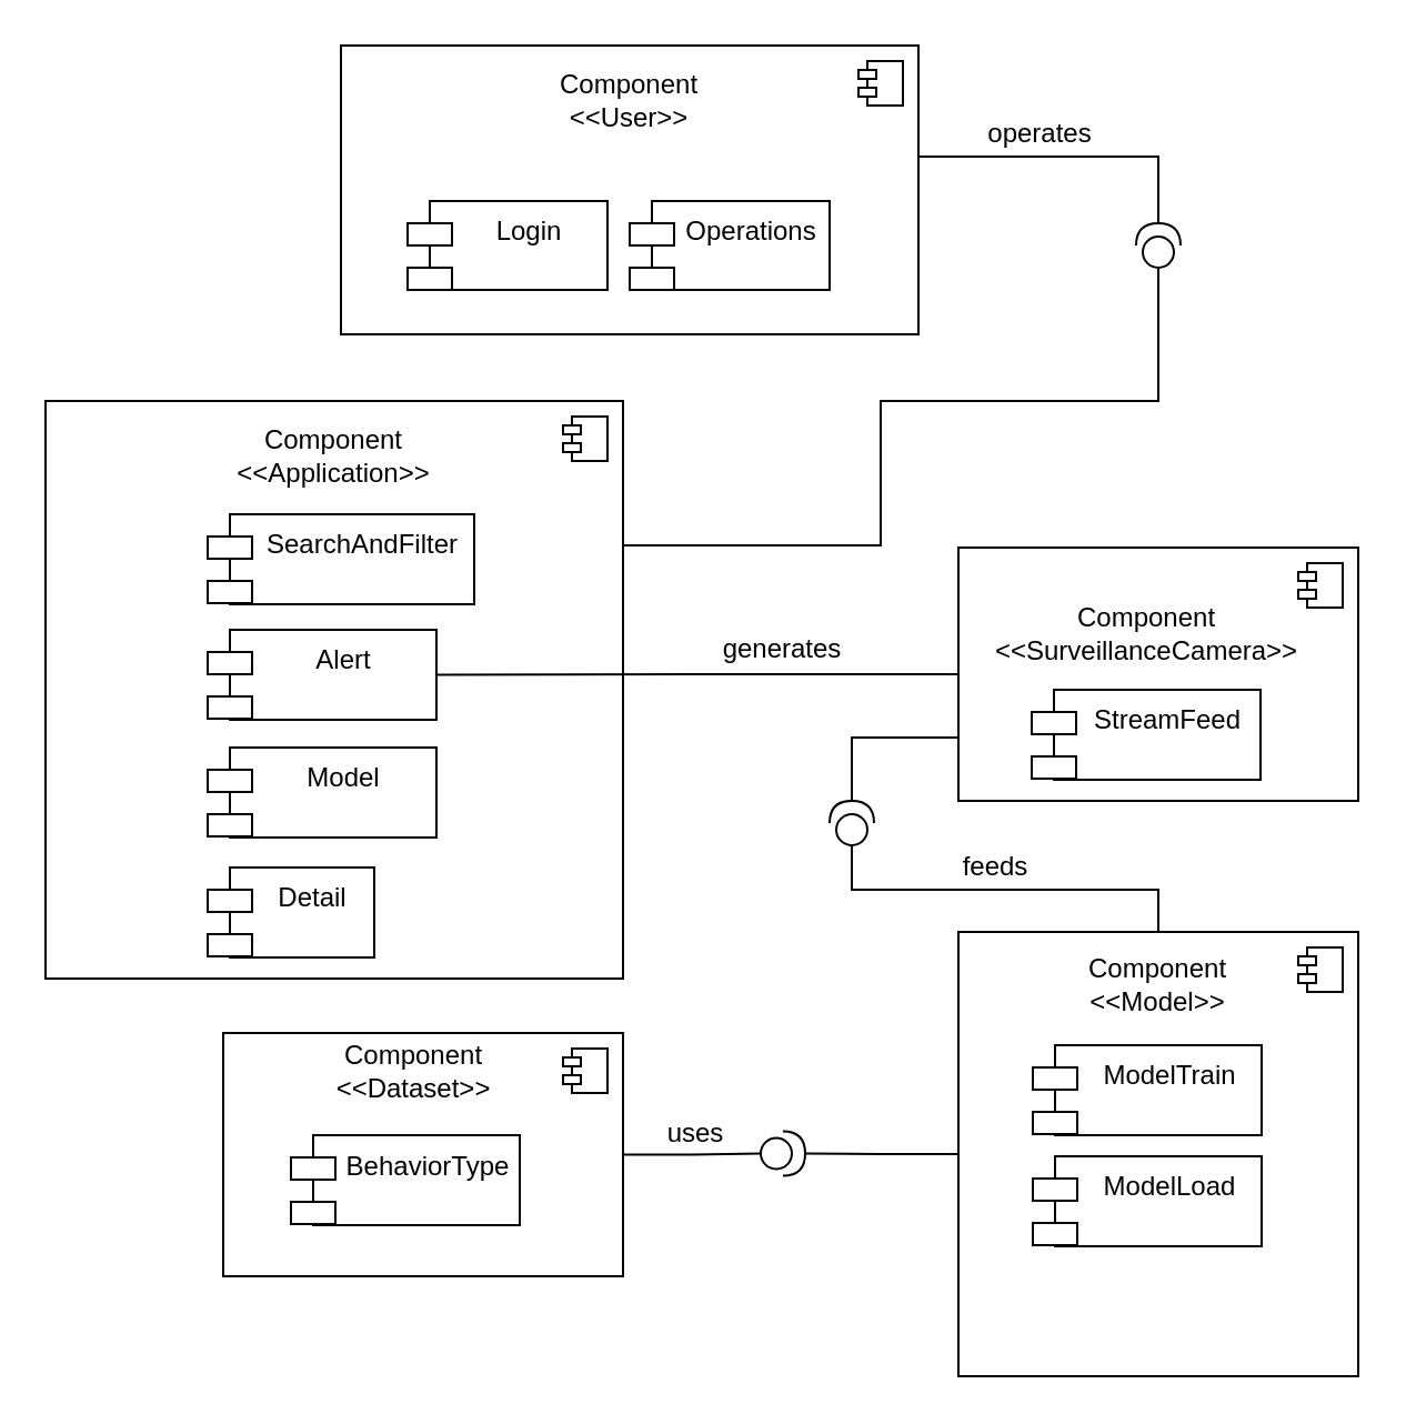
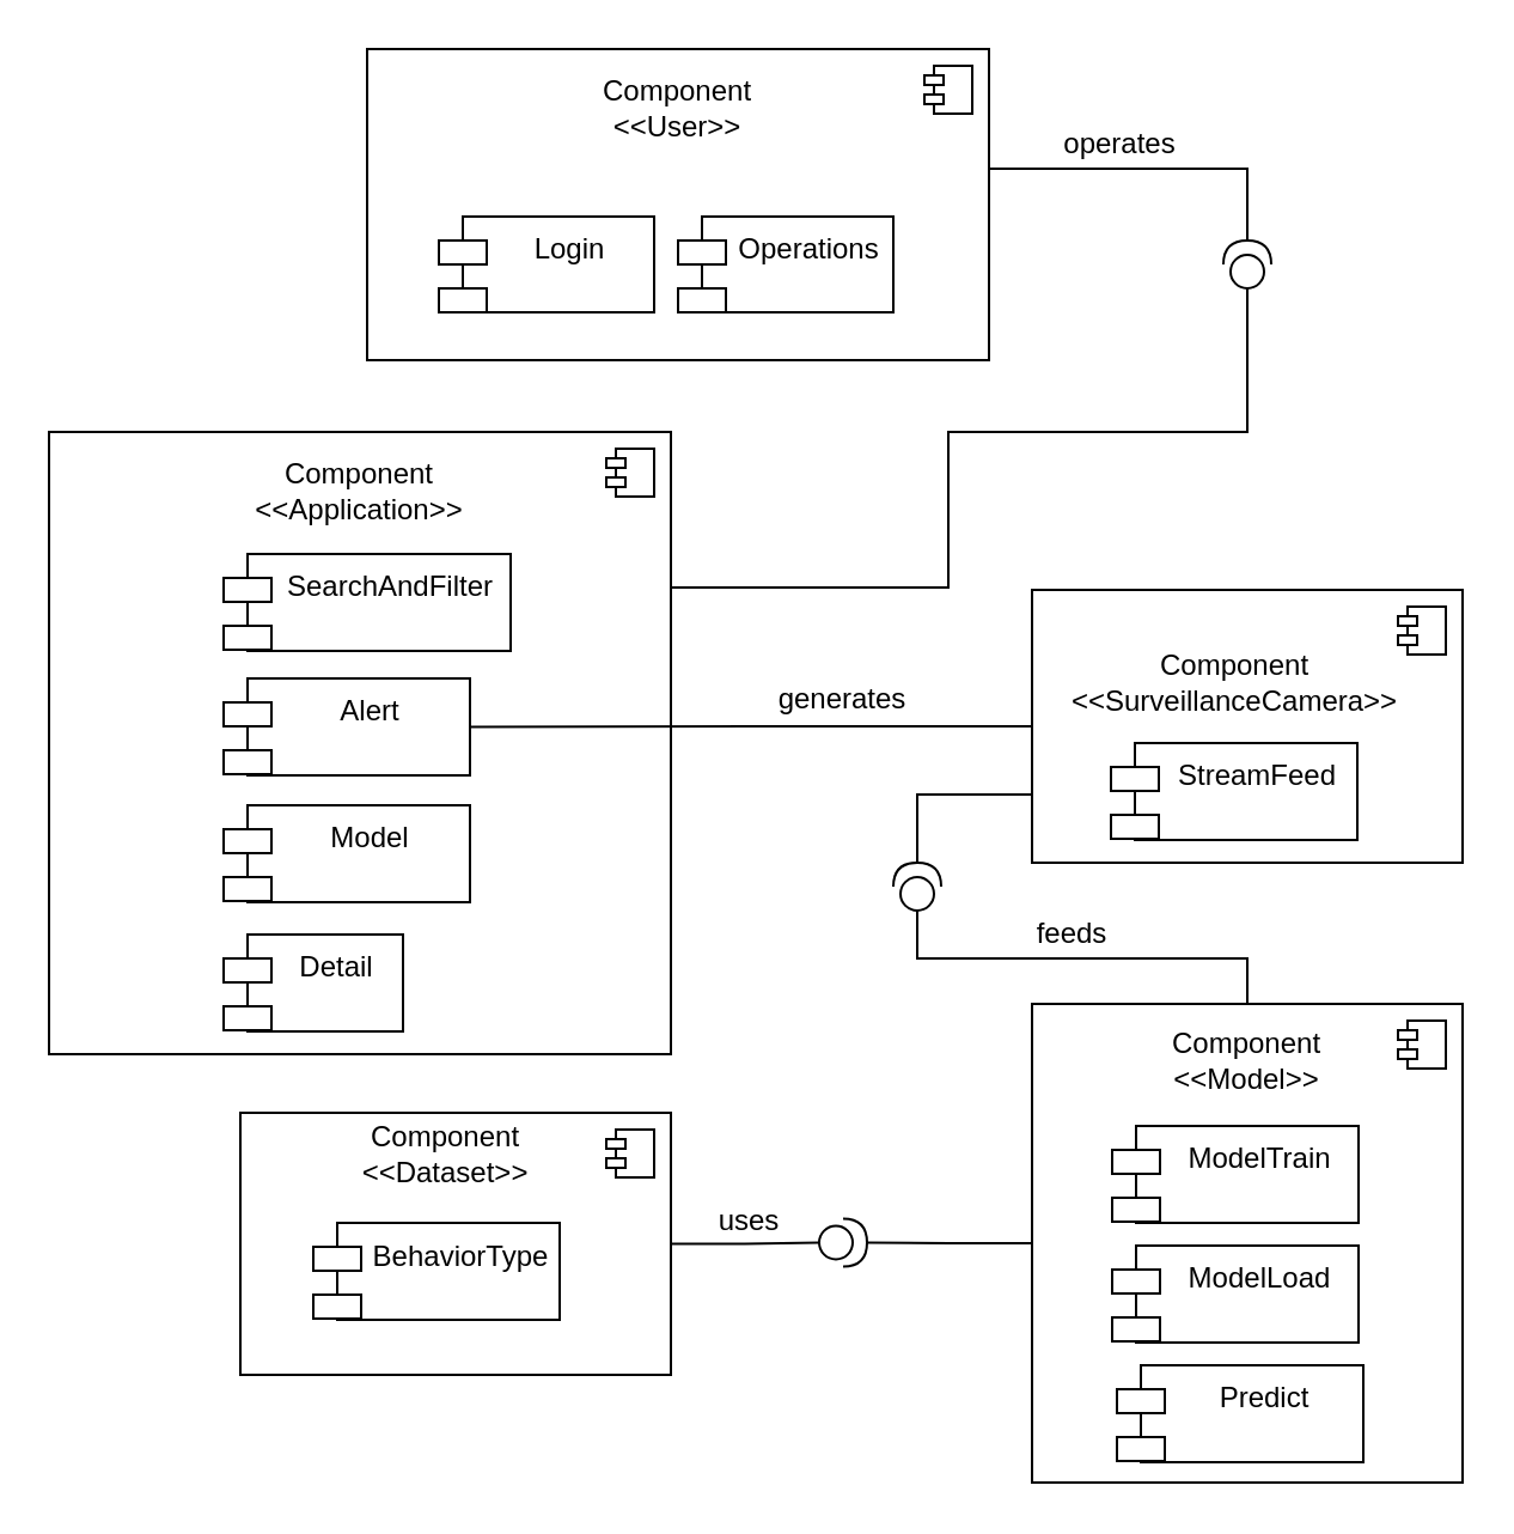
  <mxCell id="0" />
  <mxCell id="1" parent="0" />
  <mxCell id="2" value="" style="html=1;dropTarget=0;whiteSpace=wrap;" parent="1" vertex="1"><mxGeometry x="20" y="180" width="260" height="260" as="geometry" /></mxCell>
  <mxCell id="3" value="" style="shape=module;jettyWidth=8;jettyHeight=4;" parent="2" vertex="1"><mxGeometry x="1" width="20" height="20" relative="1" as="geometry"><mxPoint x="-27" y="7" as="offset" /></mxGeometry></mxCell>
  <mxCell id="4" value="" style="html=1;dropTarget=0;whiteSpace=wrap;" parent="1" vertex="1"><mxGeometry x="153" y="20" width="260" height="130" as="geometry" /></mxCell>
  <mxCell id="5" value="" style="shape=module;jettyWidth=8;jettyHeight=4;" parent="4" vertex="1"><mxGeometry x="1" width="20" height="20" relative="1" as="geometry"><mxPoint x="-27" y="7" as="offset" /></mxGeometry></mxCell>
  <mxCell id="6" style="edgeStyle=orthogonalEdgeStyle;rounded=0;orthogonalLoop=1;jettySize=auto;html=1;exitX=1;exitY=0.25;exitDx=0;exitDy=0;entryX=1;entryY=0.5;entryDx=0;entryDy=0;entryPerimeter=0;endArrow=none;endFill=0;" parent="1" target="9" edge="1"><mxGeometry relative="1" as="geometry"><mxPoint x="483" y="20" as="targetPoint" /><mxPoint x="413" y="70" as="sourcePoint" /><Array as="points"><mxPoint x="521" y="70" /></Array></mxGeometry></mxCell>
  <mxCell id="7" value="Login" style="shape=module;align=left;spacingLeft=20;align=center;verticalAlign=top;whiteSpace=wrap;html=1;" parent="1" vertex="1"><mxGeometry x="183" y="90" width="90" height="40" as="geometry" /></mxCell>
  <mxCell id="8" value="Operations" style="shape=module;align=left;spacingLeft=20;align=center;verticalAlign=top;whiteSpace=wrap;html=1;" parent="1" vertex="1"><mxGeometry x="283" y="90" width="90" height="40" as="geometry" /></mxCell>
  <mxCell id="9" value="" style="shape=providedRequiredInterface;html=1;verticalLabelPosition=bottom;sketch=0;direction=north;" parent="1" vertex="1"><mxGeometry x="511" y="100" width="20" height="20" as="geometry" /></mxCell>
  <mxCell id="10" value="Model" style="shape=module;align=left;spacingLeft=20;align=center;verticalAlign=top;whiteSpace=wrap;html=1;" parent="1" vertex="1"><mxGeometry x="93" y="336" width="103" height="40.5" as="geometry" /></mxCell>
  <mxCell id="11" value="Detail" style="shape=module;align=left;spacingLeft=20;align=center;verticalAlign=top;whiteSpace=wrap;html=1;" parent="1" vertex="1"><mxGeometry x="93" y="390" width="75" height="40.5" as="geometry" /></mxCell>
  <mxCell id="12" value="Alert" style="shape=module;align=left;spacingLeft=20;align=center;verticalAlign=top;whiteSpace=wrap;html=1;" parent="1" vertex="1"><mxGeometry x="93" y="283" width="103" height="40.5" as="geometry" /></mxCell>
  <mxCell id="13" style="edgeStyle=orthogonalEdgeStyle;rounded=0;orthogonalLoop=1;jettySize=auto;html=1;entryX=1;entryY=0.25;entryDx=0;entryDy=0;endArrow=none;endFill=0;" parent="1" source="9" target="2" edge="1"><mxGeometry relative="1" as="geometry"><mxPoint x="520.24" y="180.84" as="targetPoint" /><Array as="points"><mxPoint x="521" y="180" /><mxPoint x="396" y="180" /><mxPoint x="396" y="245" /></Array></mxGeometry></mxCell>
  <mxCell id="14" value="operates" style="text;html=1;align=center;verticalAlign=middle;whiteSpace=wrap;rounded=0;" parent="1" vertex="1"><mxGeometry x="438" y="45" width="60" height="30" as="geometry" /></mxCell>
  <mxCell id="15" value="SearchAndFilter" style="shape=module;align=left;spacingLeft=20;align=center;verticalAlign=top;whiteSpace=wrap;html=1;" parent="1" vertex="1"><mxGeometry x="93" y="231" width="120" height="40.5" as="geometry" /></mxCell>
  <mxCell id="16" value="Component&lt;div&gt;&amp;lt;&amp;lt;User&amp;gt;&amp;gt;&lt;/div&gt;" style="text;html=1;align=center;verticalAlign=middle;whiteSpace=wrap;rounded=0;" parent="1" vertex="1"><mxGeometry x="253" y="30" width="60" height="30" as="geometry" /></mxCell>
  <mxCell id="17" value="Component&lt;div&gt;&amp;lt;&amp;lt;Application&amp;gt;&amp;gt;&lt;/div&gt;" style="text;html=1;align=center;verticalAlign=middle;whiteSpace=wrap;rounded=0;" parent="1" vertex="1"><mxGeometry x="120" y="190" width="60" height="30" as="geometry" /></mxCell>
  <mxCell id="18" style="edgeStyle=orthogonalEdgeStyle;rounded=0;orthogonalLoop=1;jettySize=auto;html=1;exitX=0;exitY=0.5;exitDx=0;exitDy=0;entryX=1;entryY=0.5;entryDx=0;entryDy=0;endArrow=none;endFill=0;" parent="1" source="20" target="12" edge="1"><mxGeometry relative="1" as="geometry" /></mxCell>
  <mxCell id="19" style="edgeStyle=orthogonalEdgeStyle;rounded=0;orthogonalLoop=1;jettySize=auto;html=1;exitX=0;exitY=0.75;exitDx=0;exitDy=0;endArrow=none;endFill=0;" parent="1" source="20" target="29" edge="1"><mxGeometry relative="1" as="geometry"><Array as="points"><mxPoint x="383" y="332" /></Array></mxGeometry></mxCell>
  <mxCell id="20" value="" style="html=1;dropTarget=0;whiteSpace=wrap;" parent="1" vertex="1"><mxGeometry x="431" y="246" width="180" height="114" as="geometry" /></mxCell>
  <mxCell id="21" value="" style="shape=module;jettyWidth=8;jettyHeight=4;" parent="20" vertex="1"><mxGeometry x="1" width="20" height="20" relative="1" as="geometry"><mxPoint x="-27" y="7" as="offset" /></mxGeometry></mxCell>
  <mxCell id="22" value="Component&lt;div&gt;&amp;lt;&amp;lt;SurveillanceCamera&amp;gt;&amp;gt;&lt;/div&gt;" style="text;html=1;align=center;verticalAlign=middle;whiteSpace=wrap;rounded=0;" parent="1" vertex="1"><mxGeometry x="486" y="270" width="60" height="30" as="geometry" /></mxCell>
  <mxCell id="23" value="generates" style="text;html=1;align=center;verticalAlign=middle;whiteSpace=wrap;rounded=0;" parent="1" vertex="1"><mxGeometry x="322" y="277" width="60" height="30" as="geometry" /></mxCell>
  <mxCell id="24" value="" style="html=1;dropTarget=0;whiteSpace=wrap;" parent="1" vertex="1"><mxGeometry x="431" y="419" width="180" height="200" as="geometry" /></mxCell>
  <mxCell id="25" value="" style="shape=module;jettyWidth=8;jettyHeight=4;" parent="24" vertex="1"><mxGeometry x="1" width="20" height="20" relative="1" as="geometry"><mxPoint x="-27" y="7" as="offset" /></mxGeometry></mxCell>
  <mxCell id="26" value="Component&lt;div&gt;&amp;lt;&amp;lt;Model&amp;gt;&amp;gt;&lt;/div&gt;" style="text;html=1;align=center;verticalAlign=middle;whiteSpace=wrap;rounded=0;" parent="1" vertex="1"><mxGeometry x="491" y="427.5" width="60" height="30" as="geometry" /></mxCell>
  <mxCell id="27" value="StreamFeed" style="shape=module;align=left;spacingLeft=20;align=center;verticalAlign=top;whiteSpace=wrap;html=1;" parent="1" vertex="1"><mxGeometry x="464" y="310" width="103" height="40.5" as="geometry" /></mxCell>
  <mxCell id="28" style="edgeStyle=orthogonalEdgeStyle;rounded=0;orthogonalLoop=1;jettySize=auto;html=1;exitX=0;exitY=0.5;exitDx=0;exitDy=0;exitPerimeter=0;entryX=0.5;entryY=0;entryDx=0;entryDy=0;endArrow=none;endFill=0;" parent="1" source="29" target="24" edge="1"><mxGeometry relative="1" as="geometry"><Array as="points"><mxPoint x="383" y="400" /><mxPoint x="521" y="400" /></Array></mxGeometry></mxCell>
  <mxCell id="29" value="" style="shape=providedRequiredInterface;html=1;verticalLabelPosition=bottom;sketch=0;direction=north;" parent="1" vertex="1"><mxGeometry x="373" y="360" width="20" height="20" as="geometry" /></mxCell>
  <mxCell id="30" value="ModelTrain&lt;span style=&quot;color: rgba(0, 0, 0, 0); font-family: monospace; font-size: 0px; text-align: start; text-wrap: nowrap;&quot;&gt;%3CmxGraphModel%3E%3Croot%3E%3CmxCell%20id%3D%220%22%2F%3E%3CmxCell%20id%3D%221%22%20parent%3D%220%22%2F%3E%3CmxCell%20id%3D%222%22%20value%3D%22StreamFeed%22%20style%3D%22shape%3Dmodule%3Balign%3Dleft%3BspacingLeft%3D20%3Balign%3Dcenter%3BverticalAlign%3Dtop%3BwhiteSpace%3Dwrap%3Bhtml%3D1%3B%22%20vertex%3D%221%22%20parent%3D%221%22%3E%3CmxGeometry%20x%3D%22621%22%20y%3D%22720%22%20width%3D%22103%22%20height%3D%2240.5%22%20as%3D%22geometry%22%2F%3E%3C%2FmxCell%3E%3C%2Froot%3E%3C%2FmxGraphModel%3E&lt;/span&gt;" style="shape=module;align=left;spacingLeft=20;align=center;verticalAlign=top;whiteSpace=wrap;html=1;" parent="1" vertex="1"><mxGeometry x="464.5" y="470" width="103" height="40.5" as="geometry" /></mxCell>
  <mxCell id="31" value="ModelLoad" style="shape=module;align=left;spacingLeft=20;align=center;verticalAlign=top;whiteSpace=wrap;html=1;" parent="1" vertex="1"><mxGeometry x="464.5" y="520" width="103" height="40.5" as="geometry" /></mxCell>
+ <mxCell id="32" value="Predict" style="shape=module;align=left;spacingLeft=20;align=center;verticalAlign=top;whiteSpace=wrap;html=1;" parent="1" vertex="1"><mxGeometry x="466.5" y="570" width="103" height="40.5" as="geometry" /></mxCell>
  <mxCell id="33" value="feeds" style="text;html=1;align=center;verticalAlign=middle;whiteSpace=wrap;rounded=0;" parent="1" vertex="1"><mxGeometry x="418" y="375" width="60" height="30" as="geometry" /></mxCell>
  <mxCell id="34" value="" style="html=1;dropTarget=0;whiteSpace=wrap;" parent="1" vertex="1"><mxGeometry x="100" y="464.5" width="180" height="109.5" as="geometry" /></mxCell>
  <mxCell id="35" value="" style="shape=module;jettyWidth=8;jettyHeight=4;" parent="34" vertex="1"><mxGeometry x="1" width="20" height="20" relative="1" as="geometry"><mxPoint x="-27" y="7" as="offset" /></mxGeometry></mxCell>
  <mxCell id="36" value="BehaviorType" style="shape=module;align=left;spacingLeft=20;align=center;verticalAlign=top;whiteSpace=wrap;html=1;" parent="1" vertex="1"><mxGeometry x="130.5" y="510.5" width="103" height="40.5" as="geometry" /></mxCell>
  <mxCell id="37" value="Component&lt;div&gt;&amp;lt;&amp;lt;Dataset&amp;gt;&amp;gt;&lt;/div&gt;" style="text;html=1;align=center;verticalAlign=middle;whiteSpace=wrap;rounded=0;" parent="1" vertex="1"><mxGeometry x="156" y="467" width="60" height="30" as="geometry" /></mxCell>
  <mxCell id="38" value="" style="shape=providedRequiredInterface;html=1;verticalLabelPosition=bottom;sketch=0;direction=east;" parent="1" vertex="1"><mxGeometry x="342" y="508.75" width="20" height="20" as="geometry" /></mxCell>
  <mxCell id="39" style="edgeStyle=orthogonalEdgeStyle;rounded=0;orthogonalLoop=1;jettySize=auto;html=1;exitX=1;exitY=0.5;exitDx=0;exitDy=0;entryX=0;entryY=0.5;entryDx=0;entryDy=0;entryPerimeter=0;endArrow=none;endFill=0;" parent="1" source="34" target="38" edge="1"><mxGeometry relative="1" as="geometry" /></mxCell>
  <mxCell id="40" style="edgeStyle=orthogonalEdgeStyle;rounded=0;orthogonalLoop=1;jettySize=auto;html=1;exitX=0;exitY=0.5;exitDx=0;exitDy=0;entryX=1;entryY=0.5;entryDx=0;entryDy=0;entryPerimeter=0;endArrow=none;endFill=0;" parent="1" source="24" target="38" edge="1"><mxGeometry relative="1" as="geometry" /></mxCell>
  <mxCell id="41" value="uses" style="text;html=1;align=center;verticalAlign=middle;whiteSpace=wrap;rounded=0;" parent="1" vertex="1"><mxGeometry x="283" y="495" width="60" height="30" as="geometry" /></mxCell>
